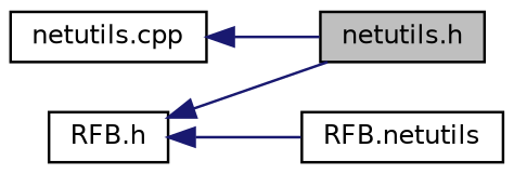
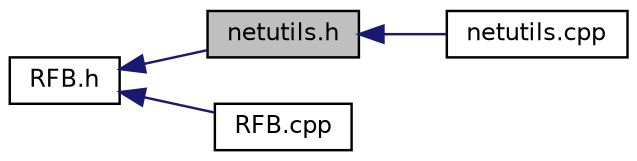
  digraph {
    rankdir=LR
    node [color=black fillcolor=white fontname=Helvetica fontsize=10 shape=record style=filled]
    edge [color=midnightblue dir=back fontname=Helvetica fontsize=10 labelfontname=Helvetica labelfontsize=10 style=solid]
    n1 [fillcolor=grey75 fontcolor=black height=0.2 label="netutils.h" width=0.4]
    n2 [height=0.2 label="netutils.cpp" width=0.4]
    n3 [height=0.2 label="RFB.h" width=0.4]
-   n4 [height=0.2 label="RFB.netutils" width=0.4]
-   n2 -> n1
+   n4 [height=0.2 label="RFB.cpp" width=0.4]
+   n1 -> n2
    n3 -> n1
    n3 -> n4
  }
